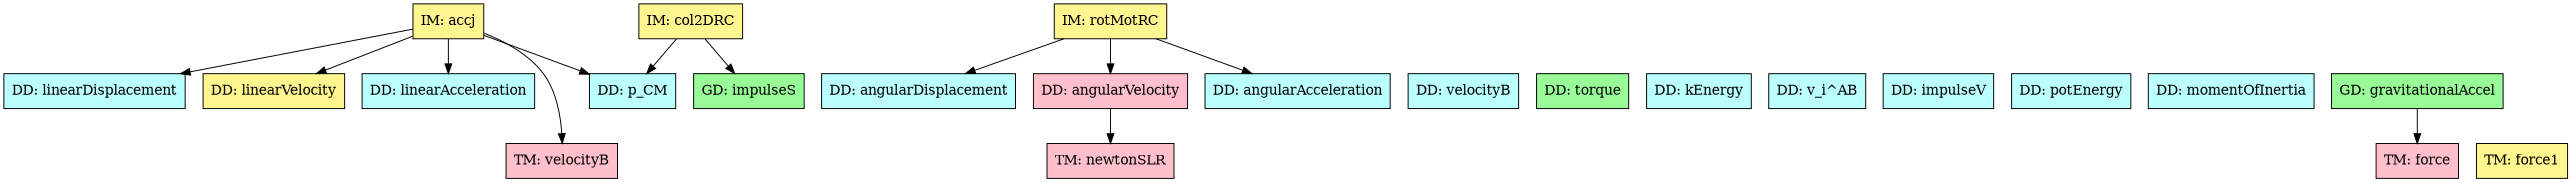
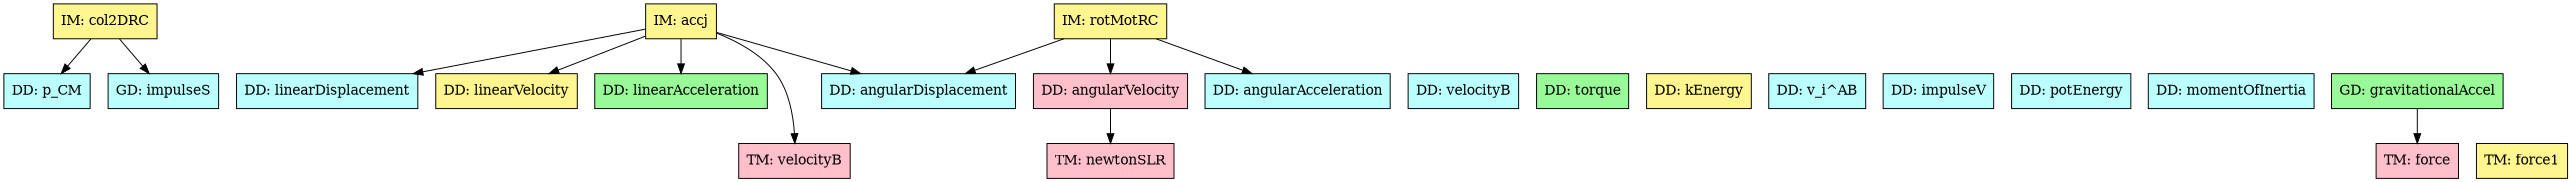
  digraph {
    node [color=black fillcolor=paleturquoise1 shape=box style=filled]
    n1 [label="DD: p_CM"]
    n2 [label="DD: linearDisplacement"]
    n3 [fillcolor=khaki1 label="DD: linearVelocity"]
-   n4 [label="DD: linearAcceleration"]
+   n4 [fillcolor=palegreen label="DD: linearAcceleration"]
    n5 [label="DD: angularDisplacement"]
    n6 [fillcolor=pink label="DD: angularVelocity"]
    n7 [label="DD: angularAcceleration"]
    n8 [label="DD: velocityB"]
    n9 [fillcolor=palegreen label="DD: torque"]
-   n10 [label="DD: kEnergy"]
+   n10 [fillcolor=khaki1 label="DD: kEnergy"]
    n11 [label="DD: v_i^AB"]
    n12 [label="DD: impulseV"]
    n13 [label="DD: potEnergy"]
    n14 [label="DD: momentOfInertia"]
    n15 [fillcolor=pink label="TM: force"]
    n16 [fillcolor=pink label="TM: velocityB"]
    n17 [fillcolor=pink label="TM: newtonSLR"]
    n18 [fillcolor=khaki1 label="TM: force1"]
    n19 [fillcolor=palegreen label="GD: gravitationalAccel"]
-   n20 [fillcolor=palegreen label="GD: impulseS"]
+   n20 [label="GD: impulseS"]
    n21 [fillcolor=khaki1 label="IM: accj"]
    n22 [fillcolor=khaki1 label="IM: rotMotRC"]
    n23 [fillcolor=khaki1 label="IM: col2DRC"]
    subgraph sub_1 {
      rank=same
      n1
      n2
      n3
      n4
      n5
      n6
      n7
      n8
      n9
      n10
      n11
      n12
      n13
      n14
    }
    subgraph sub_2 {
      rank=same
      n15
      n16
      n17
      n18
    }
    subgraph sub_3 {
      rank=same
      n19
      n20
    }
    subgraph sub_4 {
      rank=same
      n21
      n22
      n23
    }
    n6 -> n17
    n19 -> n15
-   n21 -> n1
+   n21 -> n5
    n21 -> n2
    n21 -> n3
    n21 -> n4
    n21 -> n16
    n22 -> n5
    n22 -> n6
    n22 -> n7
    n23 -> n1
    n23 -> n20
  }
